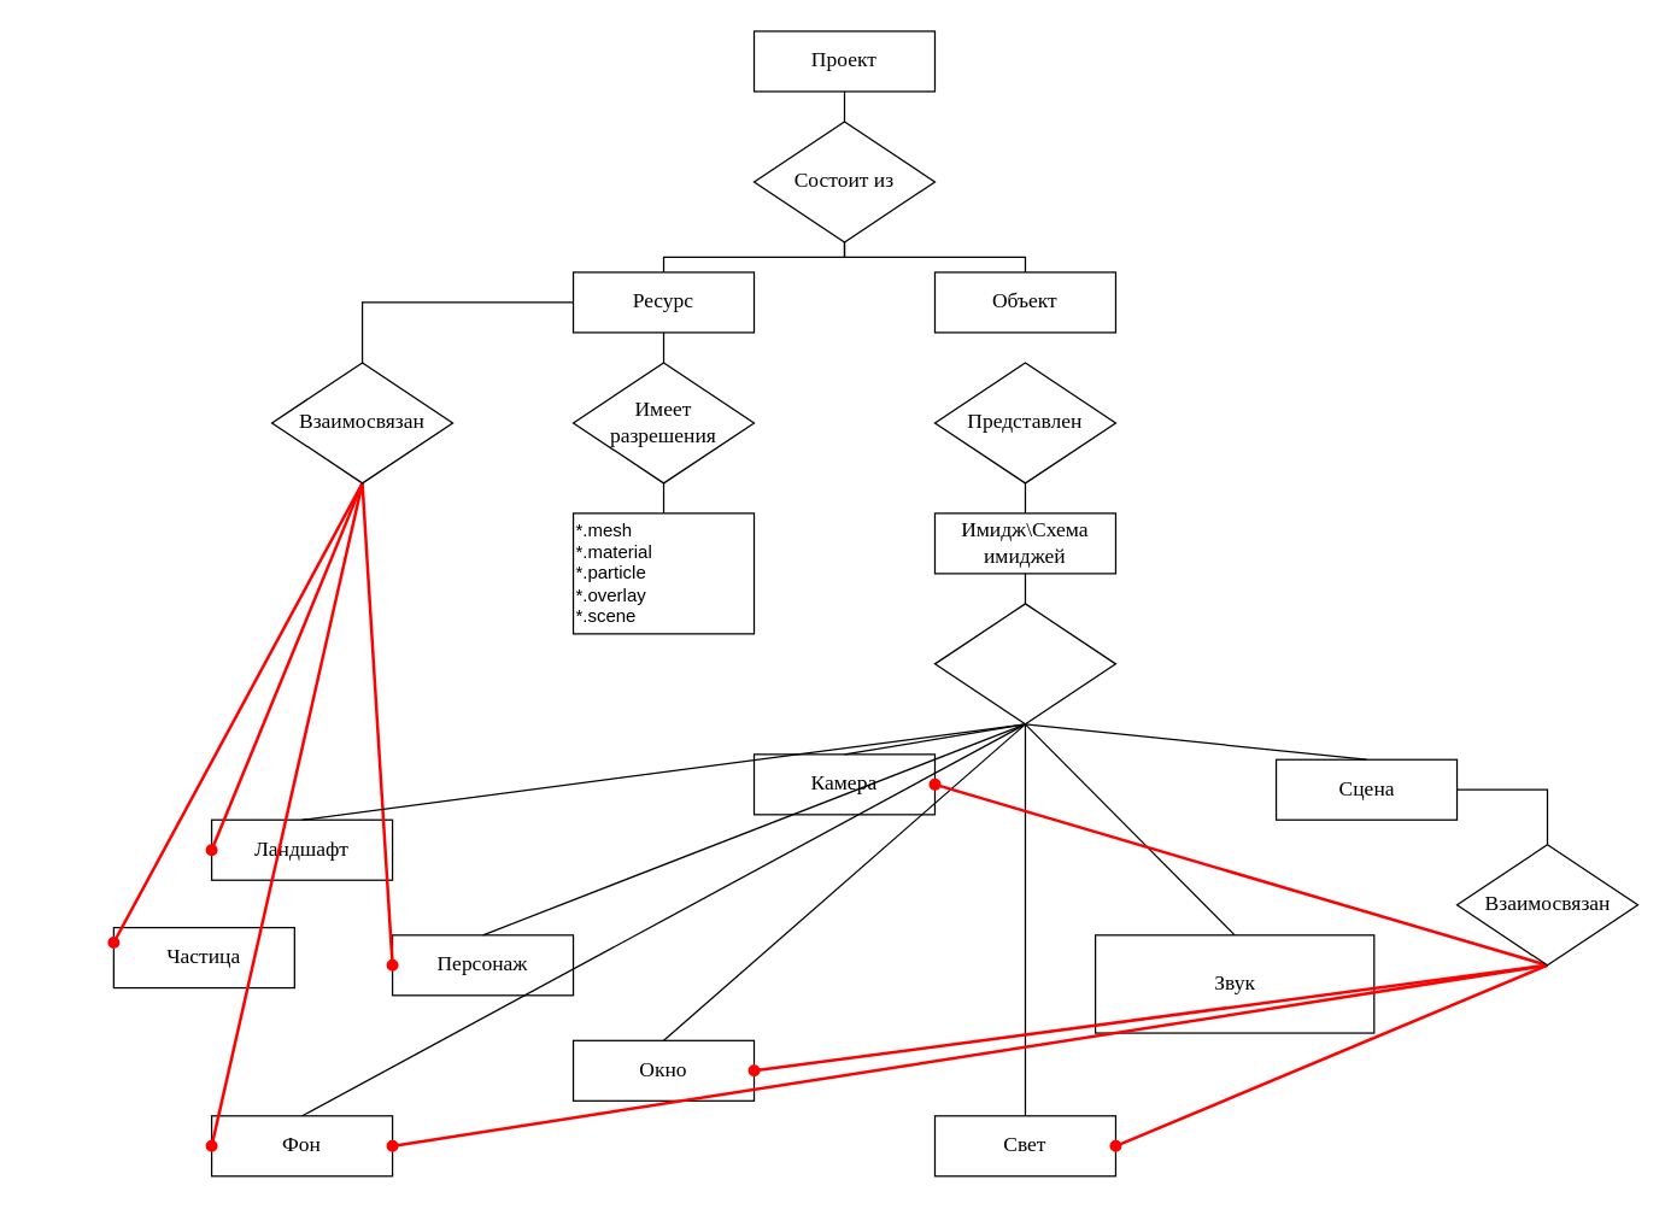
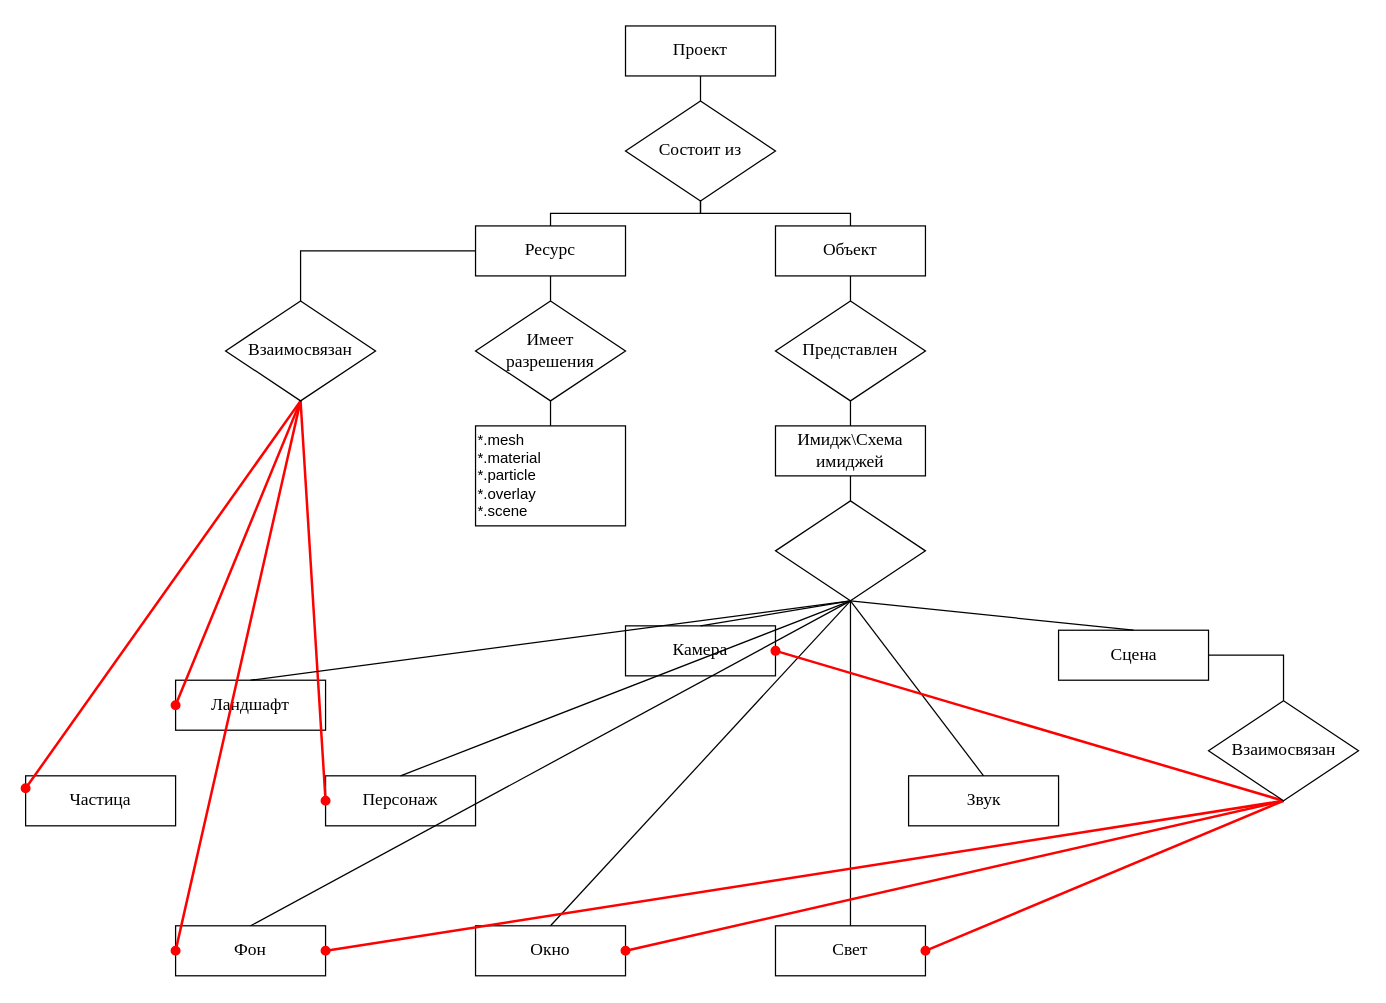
  <mxCell id="0" />
  <mxCell id="1" parent="0" />
  <mxCell id="2" style="rounded=0;orthogonalLoop=1;jettySize=auto;html=1;exitX=0.5;exitY=1;exitDx=0;exitDy=0;entryX=0.5;entryY=0;entryDx=0;entryDy=0;endArrow=none;endFill=0;" parent="1" source="3" target="17" edge="1"><mxGeometry relative="1" as="geometry" /></mxCell>
  <mxCell id="3" value="&lt;font face=&quot;Times New Roman&quot; style=&quot;font-size: 14px&quot;&gt;Проект&lt;/font&gt;" style="rounded=0;whiteSpace=wrap;html=1;" parent="1" vertex="1"><mxGeometry x="500" y="20" width="120" height="40" as="geometry" /></mxCell>
+ <mxCell id="4" style="edgeStyle=orthogonalEdgeStyle;rounded=0;orthogonalLoop=1;jettySize=auto;html=1;exitX=0.5;exitY=1;exitDx=0;exitDy=0;entryX=0.5;entryY=0;entryDx=0;entryDy=0;endArrow=none;endFill=0;" parent="1" source="5" target="18" edge="1"><mxGeometry relative="1" as="geometry" /></mxCell>
  <mxCell id="5" value="&lt;font face=&quot;Times New Roman&quot; style=&quot;font-size: 14px&quot;&gt;Объект&lt;/font&gt;" style="rounded=0;whiteSpace=wrap;html=1;" parent="1" vertex="1"><mxGeometry x="620" y="180" width="120" height="40" as="geometry" /></mxCell>
  <mxCell id="6" value="" style="edgeStyle=orthogonalEdgeStyle;rounded=0;orthogonalLoop=1;jettySize=auto;html=1;exitX=0.5;exitY=1;exitDx=0;exitDy=0;endArrow=none;endFill=0;" parent="1" source="18" edge="1"><mxGeometry relative="1" as="geometry"><Array as="points"><mxPoint x="680" y="330" /><mxPoint x="680" y="330" /></Array><mxPoint x="680" y="340" as="targetPoint" /></mxGeometry></mxCell>
  <mxCell id="7" style="edgeStyle=orthogonalEdgeStyle;rounded=0;orthogonalLoop=1;jettySize=auto;html=1;exitX=0.5;exitY=1;exitDx=0;exitDy=0;entryX=0.5;entryY=0;entryDx=0;entryDy=0;endArrow=none;endFill=0;" edge="1" parent="1" source="8" target="42"><mxGeometry relative="1" as="geometry" /></mxCell>
  <mxCell id="8" value="&lt;span style=&quot;font-family: &amp;#34;times new roman&amp;#34; ; font-size: 14px&quot;&gt;Имидж\&lt;/span&gt;&lt;font style=&quot;font-size: 14px&quot; face=&quot;Times New Roman&quot;&gt;Схема имиджей&lt;/font&gt;" style="rounded=0;whiteSpace=wrap;html=1;" parent="1" vertex="1"><mxGeometry x="620" y="340" width="120" height="40" as="geometry" /></mxCell>
  <mxCell id="9" style="edgeStyle=orthogonalEdgeStyle;rounded=0;orthogonalLoop=1;jettySize=auto;html=1;exitX=0.5;exitY=1;exitDx=0;exitDy=0;entryX=0.5;entryY=0;entryDx=0;entryDy=0;endArrow=none;endFill=0;" parent="1" source="11" target="27" edge="1"><mxGeometry relative="1" as="geometry" /></mxCell>
  <mxCell id="10" style="edgeStyle=orthogonalEdgeStyle;rounded=0;orthogonalLoop=1;jettySize=auto;html=1;exitX=0;exitY=0.5;exitDx=0;exitDy=0;entryX=0.5;entryY=0;entryDx=0;entryDy=0;endArrow=none;endFill=0;" parent="1" source="11" target="32" edge="1"><mxGeometry relative="1" as="geometry" /></mxCell>
  <mxCell id="11" value="&lt;font style=&quot;font-size: 14px&quot; face=&quot;Times New Roman&quot;&gt;Ресурс&lt;/font&gt;" style="rounded=0;whiteSpace=wrap;html=1;" parent="1" vertex="1"><mxGeometry x="380" y="180" width="120" height="40" as="geometry" /></mxCell>
  <mxCell id="12" value="&lt;font face=&quot;Times New Roman&quot; style=&quot;font-size: 14px&quot;&gt;Персонаж&lt;/font&gt;" style="rounded=0;whiteSpace=wrap;html=1;" parent="1" vertex="1"><mxGeometry x="260" y="620" width="120" height="40" as="geometry" /></mxCell>
  <mxCell id="13" style="edgeStyle=orthogonalEdgeStyle;rounded=0;orthogonalLoop=1;jettySize=auto;html=1;exitX=1;exitY=0.5;exitDx=0;exitDy=0;entryX=0.5;entryY=0;entryDx=0;entryDy=0;endArrow=none;endFill=0;" edge="1" parent="1" source="14" target="47"><mxGeometry relative="1" as="geometry" /></mxCell>
  <mxCell id="14" value="&lt;font face=&quot;Times New Roman&quot; style=&quot;font-size: 14px&quot;&gt;Сцена&lt;/font&gt;" style="rounded=0;whiteSpace=wrap;html=1;" parent="1" vertex="1"><mxGeometry x="846.5" y="503.5" width="120" height="40" as="geometry" /></mxCell>
  <mxCell id="15" style="edgeStyle=orthogonalEdgeStyle;rounded=0;orthogonalLoop=1;jettySize=auto;html=1;exitX=0.5;exitY=1;exitDx=0;exitDy=0;entryX=0.5;entryY=0;entryDx=0;entryDy=0;endArrow=none;endFill=0;" parent="1" source="17" target="5" edge="1"><mxGeometry relative="1" as="geometry"><Array as="points"><mxPoint x="560" y="170" /><mxPoint x="680" y="170" /><mxPoint x="680" y="180" /></Array></mxGeometry></mxCell>
  <mxCell id="16" style="edgeStyle=orthogonalEdgeStyle;rounded=0;orthogonalLoop=1;jettySize=auto;html=1;exitX=0.5;exitY=1;exitDx=0;exitDy=0;entryX=0.5;entryY=0;entryDx=0;entryDy=0;endArrow=none;endFill=0;" parent="1" source="17" target="11" edge="1"><mxGeometry relative="1" as="geometry"><Array as="points"><mxPoint x="560" y="170" /><mxPoint x="440" y="170" /><mxPoint x="440" y="180" /></Array></mxGeometry></mxCell>
  <mxCell id="17" value="&lt;font face=&quot;Times New Roman&quot; style=&quot;font-size: 14px&quot;&gt;Состоит из&lt;/font&gt;" style="rhombus;whiteSpace=wrap;html=1;" parent="1" vertex="1"><mxGeometry x="500" y="80" width="120" height="80" as="geometry" /></mxCell>
  <mxCell id="18" value="&lt;font face=&quot;Times New Roman&quot; style=&quot;font-size: 14px&quot;&gt;Представлен&lt;/font&gt;" style="rhombus;whiteSpace=wrap;html=1;" parent="1" vertex="1"><mxGeometry x="620" y="240" width="120" height="80" as="geometry" /></mxCell>
- <mxCell id="19" value="&lt;font style=&quot;font-size: 14px&quot; face=&quot;Times New Roman&quot;&gt;Окно&lt;/font&gt;" style="rounded=0;whiteSpace=wrap;html=1;" parent="1" vertex="1"><mxGeometry x="380" y="690" width="120" height="40" as="geometry" /></mxCell>
+ <mxCell id="19" value="&lt;font style=&quot;font-size: 14px&quot; face=&quot;Times New Roman&quot;&gt;Окно&lt;/font&gt;" style="rounded=0;whiteSpace=wrap;html=1;" parent="1" vertex="1"><mxGeometry x="380" y="740" width="120" height="40" as="geometry" /></mxCell>
  <mxCell id="20" value="&lt;font face=&quot;Times New Roman&quot; style=&quot;font-size: 14px&quot;&gt;Фон&lt;/font&gt;" style="rounded=0;whiteSpace=wrap;html=1;" parent="1" vertex="1"><mxGeometry x="140" y="740" width="120" height="40" as="geometry" /></mxCell>
  <mxCell id="21" value="&lt;font style=&quot;font-size: 14px&quot; face=&quot;Times New Roman&quot;&gt;Ландшафт&lt;/font&gt;" style="rounded=0;whiteSpace=wrap;html=1;" parent="1" vertex="1"><mxGeometry x="140" y="543.5" width="120" height="40" as="geometry" /></mxCell>
  <mxCell id="22" value="&lt;font style=&quot;font-size: 14px&quot; face=&quot;Times New Roman&quot;&gt;Свет&lt;/font&gt;" style="rounded=0;whiteSpace=wrap;html=1;" parent="1" vertex="1"><mxGeometry x="620" y="740" width="120" height="40" as="geometry" /></mxCell>
  <mxCell id="23" value="&lt;font style=&quot;font-size: 14px&quot; face=&quot;Times New Roman&quot;&gt;Камера&lt;/font&gt;" style="rounded=0;whiteSpace=wrap;html=1;" parent="1" vertex="1"><mxGeometry x="500" y="500" width="120" height="40" as="geometry" /></mxCell>
- <mxCell id="24" value="&lt;font style=&quot;font-size: 14px&quot; face=&quot;Times New Roman&quot;&gt;Звук&lt;/font&gt;" style="rounded=0;whiteSpace=wrap;html=1;" parent="1" vertex="1"><mxGeometry x="726.5" y="620" width="185" height="65" as="geometry" /></mxCell>
- <mxCell id="25" value="&lt;font style=&quot;font-size: 14px&quot; face=&quot;Times New Roman&quot;&gt;Частица&lt;/font&gt;" style="rounded=0;whiteSpace=wrap;html=1;" parent="1" vertex="1"><mxGeometry x="75" y="615" width="120" height="40" as="geometry" /></mxCell>
+ <mxCell id="24" value="&lt;font style=&quot;font-size: 14px&quot; face=&quot;Times New Roman&quot;&gt;Звук&lt;/font&gt;" style="rounded=0;whiteSpace=wrap;html=1;" parent="1" vertex="1"><mxGeometry x="726.5" y="620" width="120" height="40" as="geometry" /></mxCell>
+ <mxCell id="25" value="&lt;font style=&quot;font-size: 14px&quot; face=&quot;Times New Roman&quot;&gt;Частица&lt;/font&gt;" style="rounded=0;whiteSpace=wrap;html=1;" parent="1" vertex="1"><mxGeometry y="620" width="120" height="40" as="geometry" x="20" /></mxCell>
  <mxCell id="26" style="edgeStyle=orthogonalEdgeStyle;rounded=0;orthogonalLoop=1;jettySize=auto;html=1;exitX=0.5;exitY=1;exitDx=0;exitDy=0;entryX=0.5;entryY=0;entryDx=0;entryDy=0;endArrow=none;endFill=0;" parent="1" source="27" target="33" edge="1"><mxGeometry relative="1" as="geometry" /></mxCell>
  <mxCell id="27" value="&lt;font face=&quot;Times New Roman&quot; style=&quot;font-size: 14px&quot;&gt;Имеет&lt;br&gt;разрешения&lt;/font&gt;" style="rhombus;whiteSpace=wrap;html=1;" parent="1" vertex="1"><mxGeometry x="380" y="240" width="120" height="80" as="geometry" /></mxCell>
  <mxCell id="28" style="rounded=0;orthogonalLoop=1;jettySize=auto;html=1;exitX=0.5;exitY=1;exitDx=0;exitDy=0;entryX=0;entryY=0.5;entryDx=0;entryDy=0;endArrow=oval;endFill=1;fillColor=#f8cecc;strokeColor=#FF0000;strokeWidth=2;" parent="1" source="32" target="21" edge="1"><mxGeometry relative="1" as="geometry" /></mxCell>
  <mxCell id="29" style="edgeStyle=none;rounded=0;orthogonalLoop=1;jettySize=auto;html=1;exitX=0.5;exitY=1;exitDx=0;exitDy=0;entryX=0;entryY=0.25;entryDx=0;entryDy=0;endArrow=oval;endFill=1;strokeColor=#FF0000;strokeWidth=2;" parent="1" source="32" target="25" edge="1"><mxGeometry relative="1" as="geometry" /></mxCell>
  <mxCell id="30" style="edgeStyle=none;rounded=0;orthogonalLoop=1;jettySize=auto;html=1;exitX=0.5;exitY=1;exitDx=0;exitDy=0;entryX=0;entryY=0.5;entryDx=0;entryDy=0;endArrow=oval;endFill=1;strokeColor=#FF0000;strokeWidth=2;" parent="1" source="32" target="20" edge="1"><mxGeometry relative="1" as="geometry" /></mxCell>
  <mxCell id="31" style="edgeStyle=none;rounded=0;orthogonalLoop=1;jettySize=auto;html=1;exitX=0.5;exitY=1;exitDx=0;exitDy=0;entryX=0;entryY=0.5;entryDx=0;entryDy=0;endArrow=oval;endFill=1;strokeColor=#FF0000;strokeWidth=2;" parent="1" source="32" target="12" edge="1"><mxGeometry relative="1" as="geometry" /></mxCell>
  <mxCell id="32" value="&lt;font face=&quot;Times New Roman&quot;&gt;&lt;span style=&quot;font-size: 14px&quot;&gt;Взаимосвязан&lt;/span&gt;&lt;/font&gt;&lt;br&gt;" style="rhombus;whiteSpace=wrap;html=1;" parent="1" vertex="1"><mxGeometry x="180" y="240" width="120" height="80" as="geometry" /></mxCell>
  <mxCell id="33" value="&lt;span&gt;*.mesh&lt;/span&gt;&lt;br&gt;&lt;span&gt;*.material&lt;/span&gt;&lt;br&gt;&lt;span&gt;*.particle&lt;/span&gt;&lt;br&gt;&lt;span&gt;*.overlay&lt;/span&gt;&lt;br&gt;&lt;span&gt;*.scene&lt;/span&gt;" style="rounded=0;whiteSpace=wrap;html=1;fillColor=#FFFFFF;gradientColor=none;align=left;" parent="1" vertex="1"><mxGeometry x="380" y="340" width="120" height="80" as="geometry" /></mxCell>
  <mxCell id="34" style="rounded=0;orthogonalLoop=1;jettySize=auto;html=1;exitX=0.5;exitY=1;exitDx=0;exitDy=0;entryX=0.5;entryY=0;entryDx=0;entryDy=0;endArrow=none;endFill=0;" edge="1" parent="1" source="42" target="24"><mxGeometry relative="1" as="geometry" /></mxCell>
  <mxCell id="35" style="edgeStyle=none;rounded=0;orthogonalLoop=1;jettySize=auto;html=1;exitX=0.5;exitY=1;exitDx=0;exitDy=0;entryX=0.5;entryY=0;entryDx=0;entryDy=0;endArrow=none;endFill=0;" edge="1" parent="1" source="42" target="14"><mxGeometry relative="1" as="geometry" /></mxCell>
  <mxCell id="36" style="edgeStyle=none;rounded=0;orthogonalLoop=1;jettySize=auto;html=1;exitX=0.5;exitY=1;exitDx=0;exitDy=0;entryX=0.5;entryY=0;entryDx=0;entryDy=0;endArrow=none;endFill=0;" edge="1" parent="1" source="42" target="22"><mxGeometry relative="1" as="geometry" /></mxCell>
  <mxCell id="37" style="edgeStyle=none;rounded=0;orthogonalLoop=1;jettySize=auto;html=1;exitX=0.5;exitY=1;exitDx=0;exitDy=0;entryX=0.5;entryY=0;entryDx=0;entryDy=0;endArrow=none;endFill=0;" edge="1" parent="1" source="42" target="23"><mxGeometry relative="1" as="geometry" /></mxCell>
  <mxCell id="38" style="edgeStyle=none;rounded=0;orthogonalLoop=1;jettySize=auto;html=1;exitX=0.5;exitY=1;exitDx=0;exitDy=0;entryX=0.5;entryY=0;entryDx=0;entryDy=0;endArrow=none;endFill=0;" edge="1" parent="1" source="42" target="19"><mxGeometry relative="1" as="geometry" /></mxCell>
  <mxCell id="39" style="edgeStyle=none;rounded=0;orthogonalLoop=1;jettySize=auto;html=1;exitX=0.5;exitY=1;exitDx=0;exitDy=0;entryX=0.5;entryY=0;entryDx=0;entryDy=0;endArrow=none;endFill=0;" edge="1" parent="1" source="42" target="12"><mxGeometry relative="1" as="geometry" /></mxCell>
  <mxCell id="40" style="edgeStyle=none;rounded=0;orthogonalLoop=1;jettySize=auto;html=1;exitX=0.5;exitY=1;exitDx=0;exitDy=0;entryX=0.5;entryY=0;entryDx=0;entryDy=0;endArrow=none;endFill=0;" edge="1" parent="1" source="42" target="21"><mxGeometry relative="1" as="geometry" /></mxCell>
  <mxCell id="41" style="edgeStyle=none;rounded=0;orthogonalLoop=1;jettySize=auto;html=1;exitX=0.5;exitY=1;exitDx=0;exitDy=0;entryX=0.5;entryY=0;entryDx=0;entryDy=0;endArrow=none;endFill=0;" edge="1" parent="1" source="42" target="20"><mxGeometry relative="1" as="geometry" /></mxCell>
  <mxCell id="42" value="" style="rhombus;whiteSpace=wrap;html=1;" parent="1" vertex="1"><mxGeometry x="620" y="400" width="120" height="80" as="geometry" /></mxCell>
  <mxCell id="43" style="rounded=0;orthogonalLoop=1;jettySize=auto;html=1;exitX=0.5;exitY=1;exitDx=0;exitDy=0;endArrow=oval;endFill=1;entryX=1;entryY=0.5;entryDx=0;entryDy=0;fillColor=#f8cecc;strokeColor=#FF0000;strokeWidth=2;" edge="1" parent="1" source="47" target="22"><mxGeometry relative="1" as="geometry"><mxPoint x="750" y="710" as="targetPoint" /></mxGeometry></mxCell>
  <mxCell id="44" style="edgeStyle=none;rounded=0;orthogonalLoop=1;jettySize=auto;html=1;exitX=0.5;exitY=1;exitDx=0;exitDy=0;entryX=1;entryY=0.5;entryDx=0;entryDy=0;endArrow=oval;endFill=1;strokeColor=#FF0000;strokeWidth=2;" edge="1" parent="1" source="47" target="23"><mxGeometry relative="1" as="geometry" /></mxCell>
  <mxCell id="45" style="edgeStyle=none;rounded=0;orthogonalLoop=1;jettySize=auto;html=1;exitX=0.5;exitY=1;exitDx=0;exitDy=0;entryX=1;entryY=0.5;entryDx=0;entryDy=0;endArrow=oval;endFill=1;strokeColor=#FF0000;strokeWidth=2;" edge="1" parent="1" source="47" target="19"><mxGeometry relative="1" as="geometry" /></mxCell>
  <mxCell id="46" style="edgeStyle=none;rounded=0;orthogonalLoop=1;jettySize=auto;html=1;exitX=0.5;exitY=1;exitDx=0;exitDy=0;entryX=1;entryY=0.5;entryDx=0;entryDy=0;endArrow=oval;endFill=1;strokeColor=#FF0000;strokeWidth=2;" edge="1" parent="1" source="47" target="20"><mxGeometry relative="1" as="geometry" /></mxCell>
  <mxCell id="47" value="&lt;font face=&quot;Times New Roman&quot;&gt;&lt;span style=&quot;font-size: 14px&quot;&gt;Взаимосвязан&lt;/span&gt;&lt;/font&gt;&lt;br&gt;" style="rhombus;whiteSpace=wrap;html=1;" vertex="1" parent="1"><mxGeometry x="966.5" y="560" width="120" height="80" as="geometry" /></mxCell>
